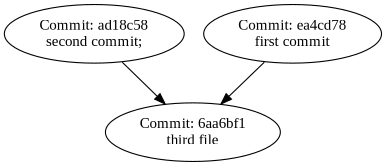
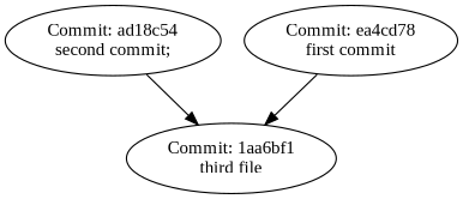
  digraph {
    fontname="Liberation Serif"
    node [fontname="Liberation Serif"]
    edge [fontname="Liberation Serif"]
-   n1 [label="Commit: 6aa6bf1\nthird file"]
-   n2 [label="Commit: ad18c58\nsecond commit;"]
+   n1 [label="Commit: 1aa6bf1\nthird file"]
+   n2 [label="Commit: ad18c54\nsecond commit;"]
    n3 [label="Commit: ea4cd78\nfirst commit"]
    n2 -> n1
    n3 -> n1
  }
